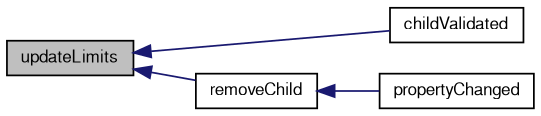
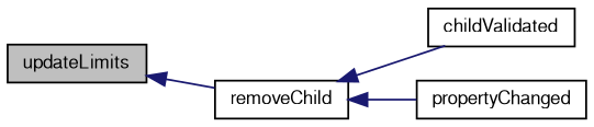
  digraph {
    rankdir=LR
    node [color=black fillcolor=white fontname=FreeSans fontsize=10 shape=record style=filled]
    edge [color=midnightblue dir=back fontname=FreeSans fontsize=10 labelfontname=FreeSans labelfontsize=10 style=solid]
    n1 [fillcolor=grey75 fontcolor=black height=0.2 label=updateLimits width=0.4]
    n2 [height=0.2 label=childValidated width=0.4]
    n3 [height=0.2 label=removeChild width=0.4]
    n4 [height=0.2 label=propertyChanged width=0.4]
-   n1 -> n2
+   n3 -> n2
    n1 -> n3
    n3 -> n4
  }
